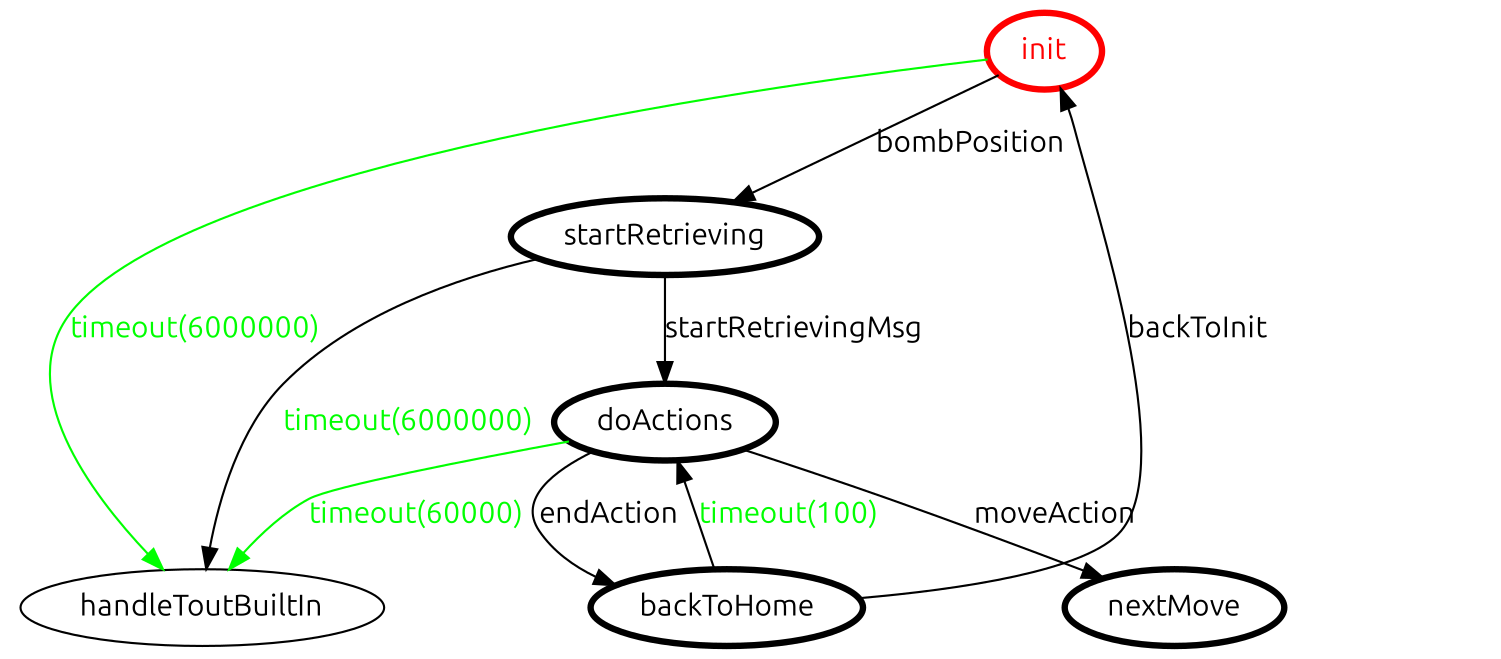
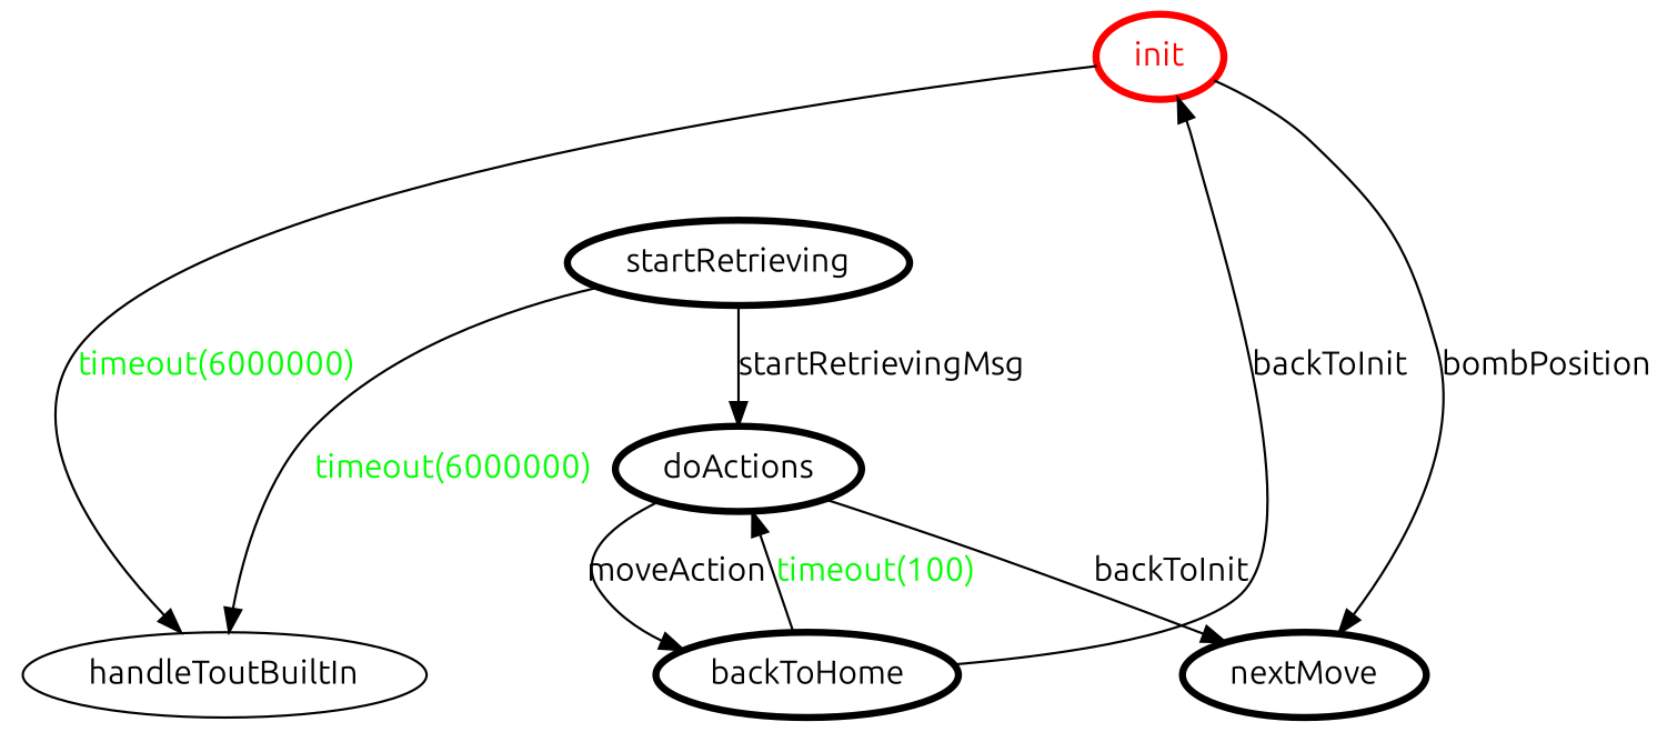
  digraph {
    fontname=Ubuntu
    rankdir=TB
    node [color=black fontcolor=black fontname=Ubuntu penwidth=3]
    edge [color=black fontcolor=black fontname=Ubuntu]
    init [color=red fontcolor=red]
    startRetrieving
    handleToutBuiltIn [color="" fontcolor="" penwidth=""]
    doActions
    backToHome
    nextMove
-   init -> startRetrieving [label=bombPosition]
-   init -> handleToutBuiltIn [color=green fontcolor=green label="timeout(6000000)"]
+   init -> nextMove [label=bombPosition]
+   init -> handleToutBuiltIn [fontcolor=green label="timeout(6000000)"]
    startRetrieving -> handleToutBuiltIn [fontcolor=green label="timeout(6000000)"]
    startRetrieving -> doActions [label=startRetrievingMsg]
-   doActions -> handleToutBuiltIn [color=green fontcolor=green label="timeout(60000)"]
-   doActions -> backToHome [label=endAction]
-   doActions -> nextMove [label=moveAction]
+   doActions -> backToHome [label=moveAction]
+   doActions -> nextMove [label=backToInit]
    backToHome -> init [label=backToInit]
    backToHome -> doActions [fontcolor=green label="timeout(100)"]
  }
